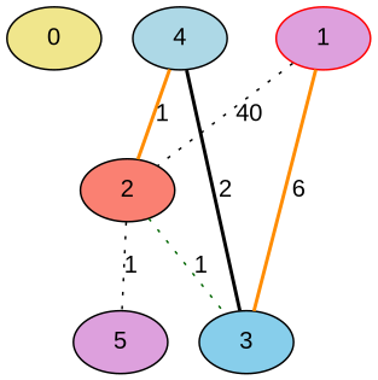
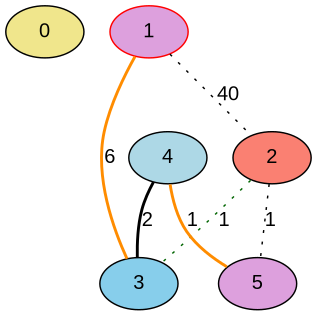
  graph {
    fontname="Liberation Sans"
    node [fillcolor=plum fontname="Liberation Sans" style=filled]
    edge [color=black fontname="Liberation Sans" style=bold]
    0 [fillcolor=khaki]
    1 [color=red]
    3 [fillcolor=skyblue]
    2 [fillcolor=salmon]
    5
    4 [fillcolor=lightblue]
    1 -- 3 [color=darkorange label=6]
    1 -- 2 [label=40 style=dotted]
    2 -- 3 [color=darkgreen label=1 style=dotted]
    2 -- 5 [label=1 style=dotted]
    4 -- 3 [label=2]
-   4 -- 2 [color=darkorange label=1]
+   4 -- 5 [color=darkorange label=1]
  }
